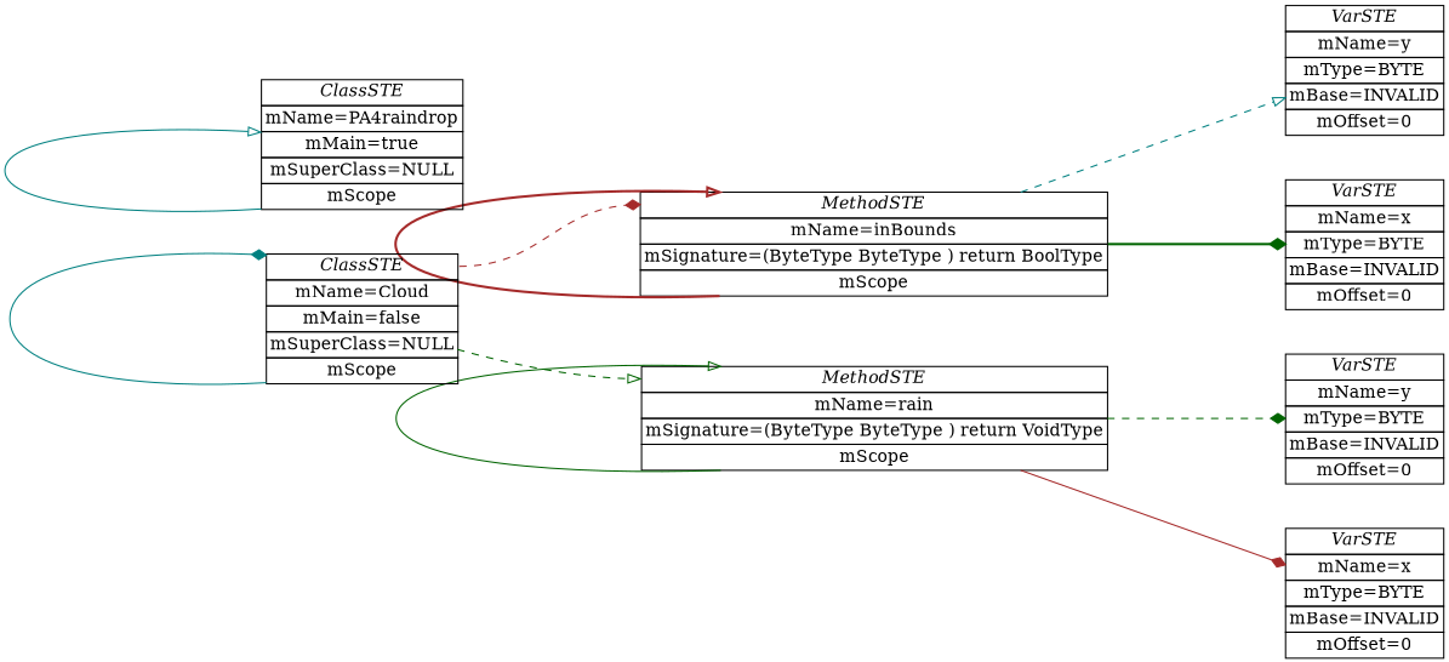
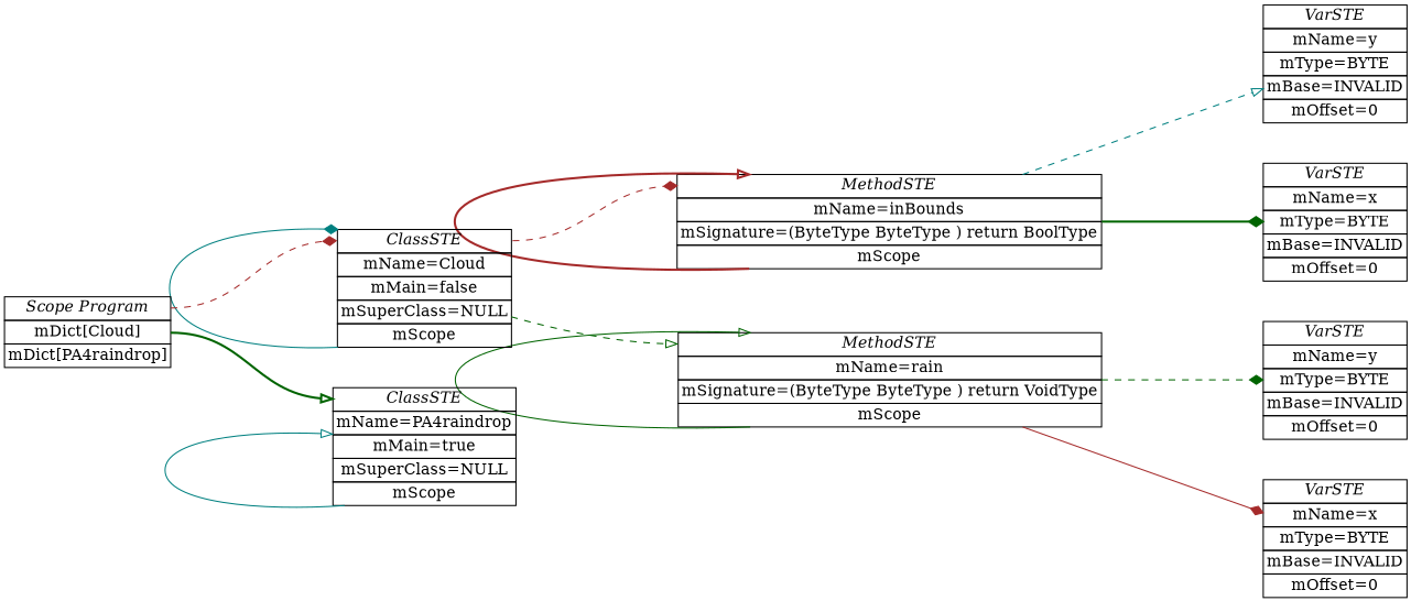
  digraph {
    nodesep=0.5
    rankdir=LR
    ranksep=2
    node [shape=plain]
    edge [headport=inBounds0 tailport=4 color=darkgreen style=dashed arrowhead=onormal]
    n1 [label=< <table border="0" cellborder="1" cellspacing="0"> 	<tr><td port="inBounds0"><i>MethodSTE</i></td></tr> 	<tr><td>mName=inBounds</td></tr> 	<tr><td>mSignature=(ByteType ByteType ) return BoolType</td></tr> 	<tr><td port="4">mScope</td></tr> </table>>]
    n2 [label=< <table border="0" cellborder="1" cellspacing="0"> 	<tr><td port="0"><i>VarSTE</i></td></tr> 	<tr><td>mName=y</td></tr> 	<tr><td>mType=BYTE</td></tr> 	<tr><td>mBase=INVALID</td></tr> 	<tr><td>mOffset=0</td></tr> </table>>]
    n3 [label=< <table border="0" cellborder="1" cellspacing="0"> 	<tr><td port="1"><i>VarSTE</i></td></tr> 	<tr><td>mName=x</td></tr> 	<tr><td>mType=BYTE</td></tr> 	<tr><td>mBase=INVALID</td></tr> 	<tr><td>mOffset=0</td></tr> </table>>]
    n4 [label=< <table border="0" cellborder="1" cellspacing="0"> 	<tr><td port="rain0"><i>MethodSTE</i></td></tr> 	<tr><td>mName=rain</td></tr> 	<tr><td>mSignature=(ByteType ByteType ) return VoidType</td></tr> 	<tr><td port="5">mScope</td></tr> </table>>]
    n5 [label=< <table border="0" cellborder="1" cellspacing="0"> 	<tr><td port="2"><i>VarSTE</i></td></tr> 	<tr><td>mName=y</td></tr> 	<tr><td>mType=BYTE</td></tr> 	<tr><td>mBase=INVALID</td></tr> 	<tr><td>mOffset=0</td></tr> </table>>]
    n6 [label=< <table border="0" cellborder="1" cellspacing="0"> 	<tr><td port="3"><i>VarSTE</i></td></tr> 	<tr><td>mName=x</td></tr> 	<tr><td>mType=BYTE</td></tr> 	<tr><td>mBase=INVALID</td></tr> 	<tr><td>mOffset=0</td></tr> </table>>]
    n7 [label=< <table border="0" cellborder="1" cellspacing="0"> 	<tr><td port="Cloud0"><i>ClassSTE</i></td></tr> 	<tr><td>mName=Cloud</td></tr> 	<tr><td>mMain=false</td></tr> 	<tr><td>mSuperClass=NULL</td></tr> 	<tr><td port="6">mScope</td></tr> </table>>]
    n8 [label=< <table border="0" cellborder="1" cellspacing="0"> 	<tr><td port="PA4raindrop1"><i>ClassSTE</i></td></tr> 	<tr><td>mName=PA4raindrop</td></tr> 	<tr><td>mMain=true</td></tr> 	<tr><td>mSuperClass=NULL</td></tr> 	<tr><td port="7">mScope</td></tr> </table>>]
+   n9 [label=< <table border="0" cellborder="1" cellspacing="0"> 	<tr><td port="Program0"><i>Scope Program</i></td></tr> 	<tr><td port="Program1">mDict[Cloud]</td></tr> 	<tr><td port="Program2">mDict[PA4raindrop]</td></tr> </table>>]
    n1 -> n1 [color=brown style=bold]
    n1 -> n2 [headport=1 tailport=1 color=teal]
    n1 -> n3 [headport=2 tailport=2 style=bold arrowhead=diamond]
    n4 -> n4 [headport=rain0 tailport=5 style=solid]
    n4 -> n5 [headport=3 tailport=3 arrowhead=diamond]
    n4 -> n6 [headport=4 color=brown style=solid arrowhead=diamond]
    n7 -> n1 [tailport=Cloud0 color=brown arrowhead=diamond]
    n7 -> n4 [headport=rain0 tailport=Cloud1]
    n7 -> n7 [headport=Cloud0 tailport=6 color=teal style=solid arrowhead=diamond]
    n8 -> n8 [headport=PA4raindrop0 tailport=7 color=teal style=solid]
+   n9 -> n7 [headport=Cloud0 tailport=Program0 color=brown arrowhead=diamond]
+   n9 -> n8 [headport=PA4raindrop1 tailport=Program1 style=bold]
  }
